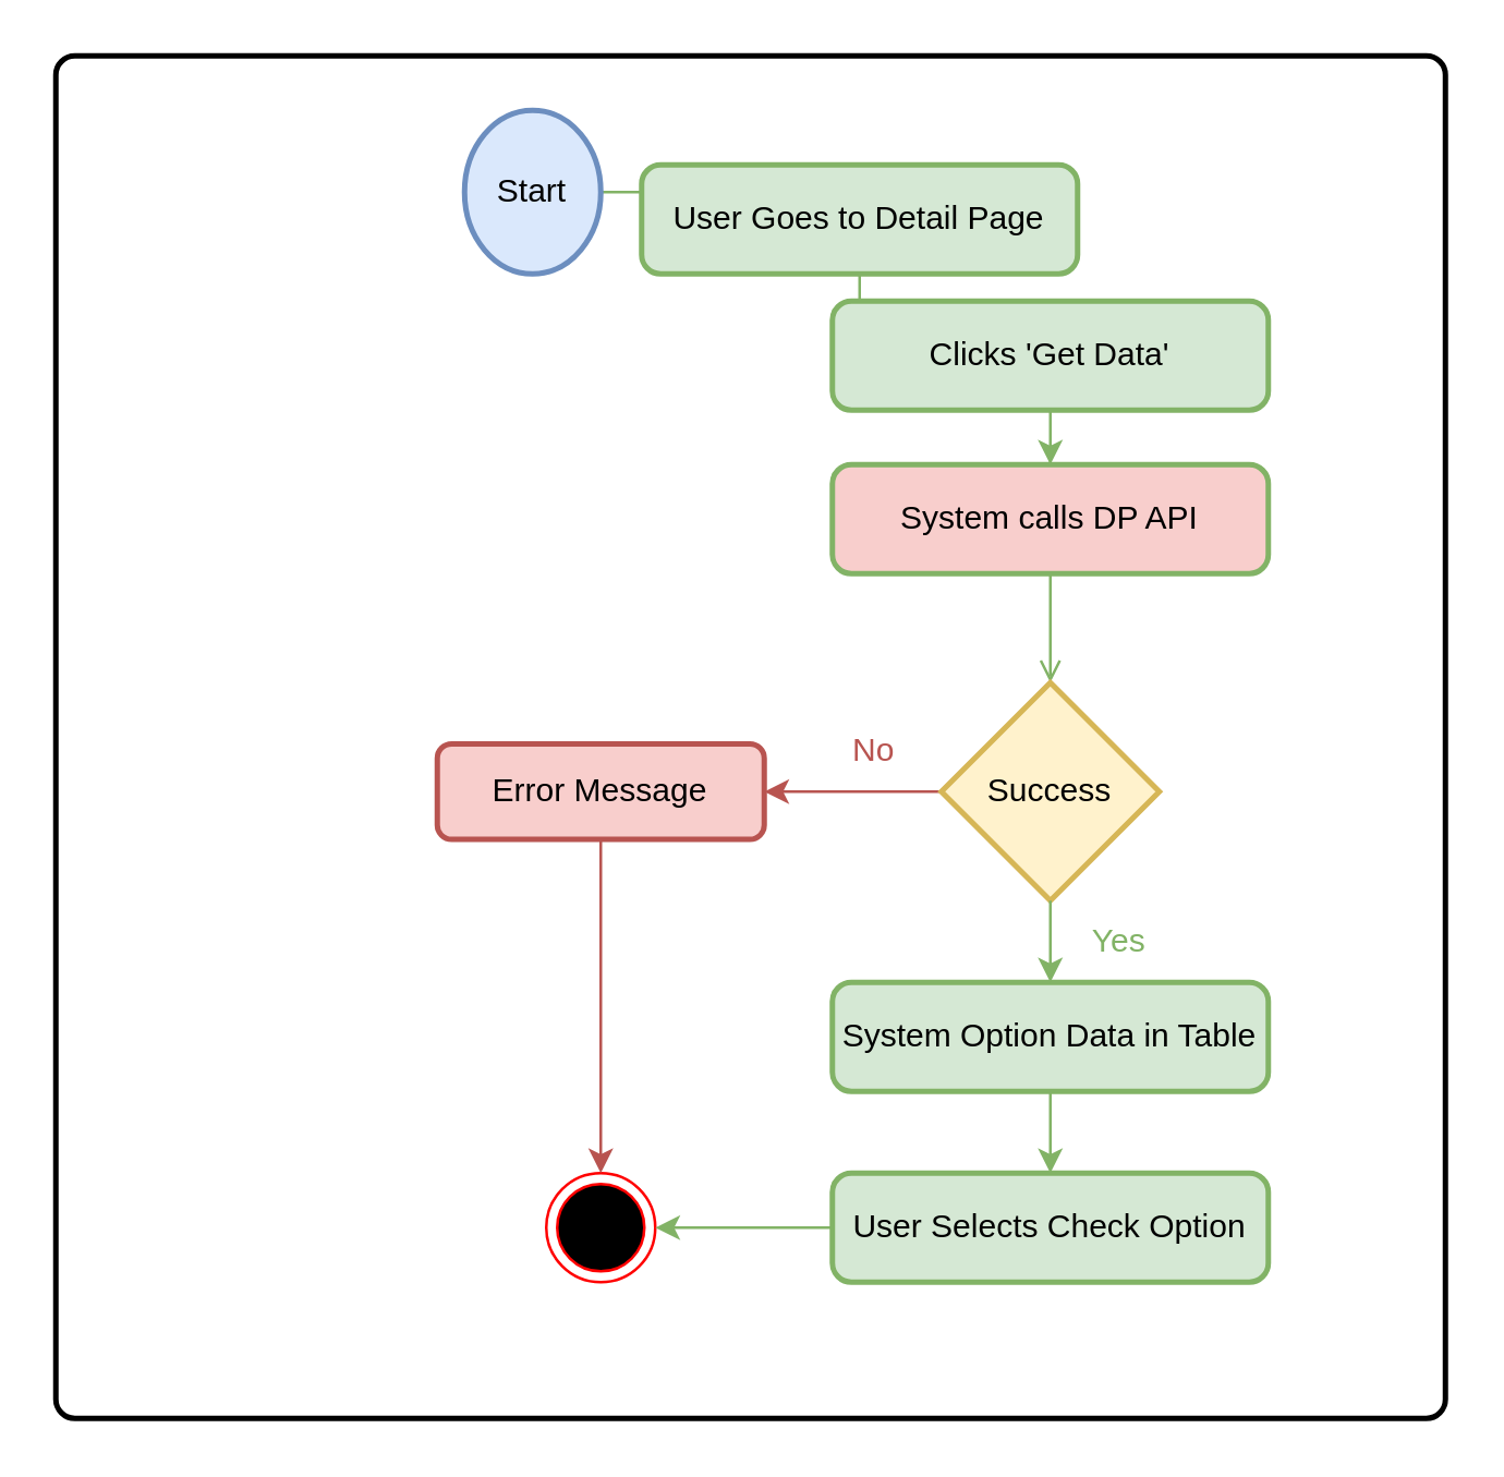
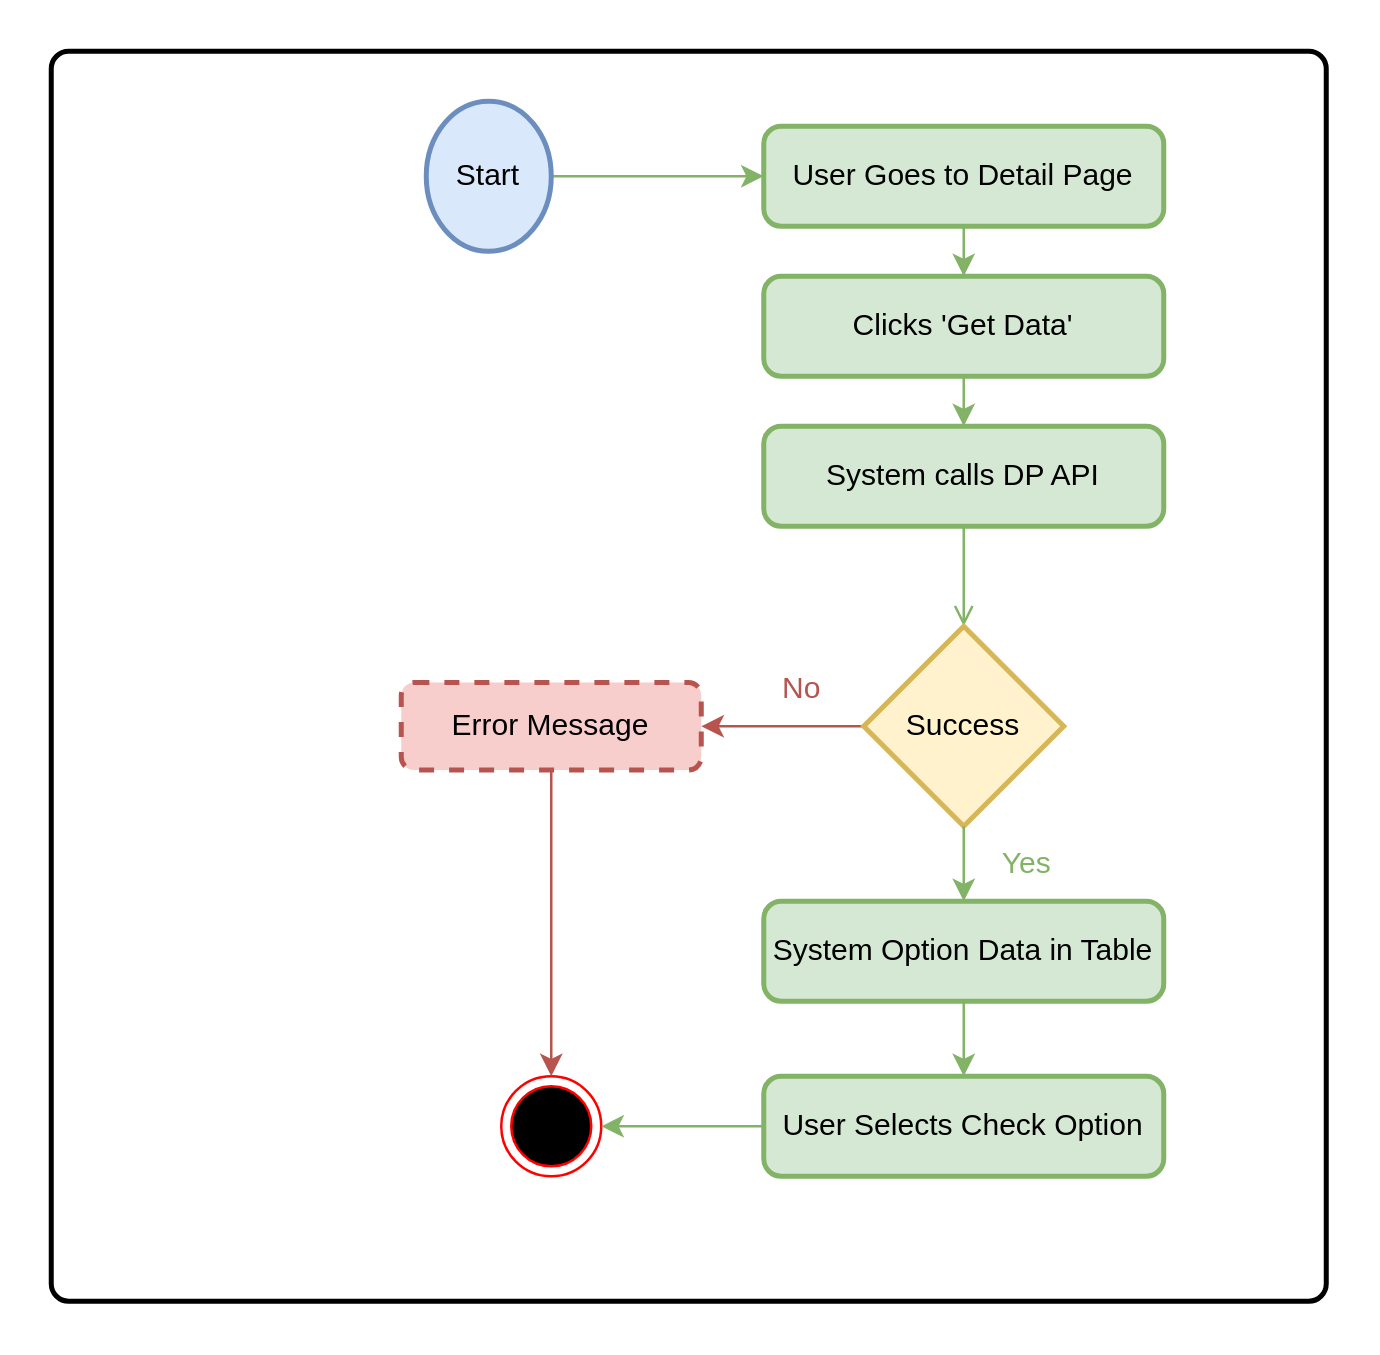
  <mxCell id="0" />
  <mxCell id="1" parent="0" />
  <mxCell id="2" value="" style="rounded=1;whiteSpace=wrap;html=1;absoluteArcSize=1;arcSize=14;strokeWidth=2;" parent="1" vertex="1"><mxGeometry x="20" y="20" width="510" height="500" as="geometry" /></mxCell>
  <mxCell id="3" value="" style="edgeStyle=orthogonalEdgeStyle;rounded=0;orthogonalLoop=1;jettySize=auto;html=1;fillColor=#d5e8d4;strokeColor=#82b366;" parent="1" source="4" target="6" edge="1"><mxGeometry relative="1" as="geometry" /></mxCell>
  <mxCell id="4" value="Start" style="strokeWidth=2;html=1;shape=mxgraph.flowchart.start_2;whiteSpace=wrap;fillColor=#dae8fc;strokeColor=#6c8ebf;" parent="1" vertex="1"><mxGeometry x="170" y="40" width="50" height="60" as="geometry" /></mxCell>
  <mxCell id="5" value="" style="edgeStyle=orthogonalEdgeStyle;rounded=0;orthogonalLoop=1;jettySize=auto;html=1;fillColor=#d5e8d4;strokeColor=#82b366;" parent="1" source="6" target="8" edge="1"><mxGeometry relative="1" as="geometry" /></mxCell>
- <mxCell id="6" value="User Goes to Detail Page" style="rounded=1;whiteSpace=wrap;html=1;absoluteArcSize=1;arcSize=14;strokeWidth=2;fillColor=#d5e8d4;strokeColor=#82b366;" parent="1" vertex="1"><mxGeometry x="235" y="60" width="160" height="40" as="geometry" /></mxCell>
+ <mxCell id="6" value="User Goes to Detail Page" style="rounded=1;whiteSpace=wrap;html=1;absoluteArcSize=1;arcSize=14;strokeWidth=2;fillColor=#d5e8d4;strokeColor=#82b366;" parent="1" vertex="1"><mxGeometry x="305" y="50" width="160" height="40" as="geometry" /></mxCell>
  <mxCell id="7" value="" style="edgeStyle=orthogonalEdgeStyle;rounded=0;orthogonalLoop=1;jettySize=auto;html=1;fillColor=#d5e8d4;strokeColor=#82b366;" parent="1" source="8" target="13" edge="1"><mxGeometry relative="1" as="geometry" /></mxCell>
  <mxCell id="8" value="Clicks 'Get Data'" style="rounded=1;whiteSpace=wrap;html=1;absoluteArcSize=1;arcSize=14;strokeWidth=2;fillColor=#d5e8d4;strokeColor=#82b366;" parent="1" vertex="1"><mxGeometry x="305" y="110" width="160" height="40" as="geometry" /></mxCell>
  <mxCell id="9" style="edgeStyle=orthogonalEdgeStyle;rounded=0;orthogonalLoop=1;jettySize=auto;html=1;exitX=0.5;exitY=1;exitDx=0;exitDy=0;entryX=0.5;entryY=0;entryDx=0;entryDy=0;fillColor=#d5e8d4;strokeColor=#82b366;" parent="1" source="10" target="22" edge="1"><mxGeometry relative="1" as="geometry"><mxPoint x="385" y="430" as="targetPoint" /></mxGeometry></mxCell>
  <mxCell id="10" value="System Option Data in Table" style="rounded=1;whiteSpace=wrap;html=1;absoluteArcSize=1;arcSize=14;strokeWidth=2;fillColor=#d5e8d4;strokeColor=#82b366;" parent="1" vertex="1"><mxGeometry x="305" y="360" width="160" height="40" as="geometry" /></mxCell>
  <mxCell id="11" value="" style="ellipse;html=1;shape=endState;fillColor=#000000;strokeColor=#ff0000;" parent="1" vertex="1"><mxGeometry x="200" y="430" width="40" height="40" as="geometry" /></mxCell>
  <mxCell id="12" value="" style="edgeStyle=orthogonalEdgeStyle;rounded=0;orthogonalLoop=1;jettySize=auto;html=1;fillColor=#d5e8d4;strokeColor=#82b366;endArrow=open;" parent="1" source="13" target="15" edge="1"><mxGeometry relative="1" as="geometry" /></mxCell>
- <mxCell id="13" value="System calls DP API" style="rounded=1;whiteSpace=wrap;html=1;absoluteArcSize=1;arcSize=14;strokeWidth=2;fillColor=#f8cecc;strokeColor=#82b366;" parent="1" vertex="1"><mxGeometry x="305" y="170" width="160" height="40" as="geometry" /></mxCell>
+ <mxCell id="13" value="System calls DP API" style="rounded=1;whiteSpace=wrap;html=1;absoluteArcSize=1;arcSize=14;strokeWidth=2;fillColor=#d5e8d4;strokeColor=#82b366;" parent="1" vertex="1"><mxGeometry x="305" y="170" width="160" height="40" as="geometry" /></mxCell>
  <mxCell id="14" value="" style="edgeStyle=orthogonalEdgeStyle;rounded=0;orthogonalLoop=1;jettySize=auto;html=1;fillColor=#f8cecc;strokeColor=#b85450;" parent="1" source="15" target="19" edge="1"><mxGeometry relative="1" as="geometry" /></mxCell>
  <mxCell id="15" value="Success" style="strokeWidth=2;html=1;shape=mxgraph.flowchart.decision;whiteSpace=wrap;fillColor=#fff2cc;strokeColor=#d6b656;" parent="1" vertex="1"><mxGeometry x="345" y="250" width="80" height="80" as="geometry" /></mxCell>
  <mxCell id="16" value="" style="edgeStyle=orthogonalEdgeStyle;rounded=0;orthogonalLoop=1;jettySize=auto;html=1;exitX=0.5;exitY=1;exitDx=0;exitDy=0;exitPerimeter=0;entryX=0.5;entryY=0;entryDx=0;entryDy=0;fillColor=#d5e8d4;strokeColor=#82b366;" parent="1" source="15" target="10" edge="1"><mxGeometry relative="1" as="geometry"><mxPoint x="230" y="300" as="sourcePoint" /><mxPoint x="360" y="410" as="targetPoint" /></mxGeometry></mxCell>
  <mxCell id="17" value="&lt;font color=&quot;#82b366&quot;&gt;Yes&lt;/font&gt;" style="text;html=1;align=center;verticalAlign=middle;resizable=0;points=[];autosize=1;strokeColor=none;fillColor=none;" parent="1" vertex="1"><mxGeometry x="390" y="330" width="40" height="30" as="geometry" /></mxCell>
  <mxCell id="18" style="edgeStyle=orthogonalEdgeStyle;rounded=0;orthogonalLoop=1;jettySize=auto;html=1;entryX=0.5;entryY=0;entryDx=0;entryDy=0;fillColor=#f8cecc;strokeColor=#b85450;" parent="1" source="19" target="11" edge="1"><mxGeometry relative="1" as="geometry" /></mxCell>
- <mxCell id="19" value="Error Message" style="whiteSpace=wrap;html=1;strokeWidth=2;fillColor=#f8cecc;strokeColor=#b85450;rounded=1;" parent="1" vertex="1"><mxGeometry x="160" y="272.5" width="120" height="35" as="geometry" /></mxCell>
+ <mxCell id="19" value="Error Message" style="whiteSpace=wrap;html=1;strokeWidth=2;fillColor=#f8cecc;strokeColor=#b85450;rounded=1;dashed=1;" parent="1" vertex="1"><mxGeometry x="160" y="272.5" width="120" height="35" as="geometry" /></mxCell>
  <mxCell id="20" value="&lt;font color=&quot;#b85450&quot;&gt;No&lt;/font&gt;" style="text;html=1;align=center;verticalAlign=middle;resizable=0;points=[];autosize=1;strokeColor=none;fillColor=none;" parent="1" vertex="1"><mxGeometry x="300" y="260" width="40" height="30" as="geometry" /></mxCell>
  <mxCell id="21" value="" style="edgeStyle=orthogonalEdgeStyle;rounded=0;orthogonalLoop=1;jettySize=auto;html=1;fillColor=#d5e8d4;strokeColor=#82b366;" parent="1" source="22" target="11" edge="1"><mxGeometry relative="1" as="geometry" /></mxCell>
  <mxCell id="22" value="User Selects Check Option" style="rounded=1;whiteSpace=wrap;html=1;absoluteArcSize=1;arcSize=14;strokeWidth=2;fillColor=#d5e8d4;strokeColor=#82b366;" parent="1" vertex="1"><mxGeometry x="305" y="430" width="160" height="40" as="geometry" /></mxCell>
